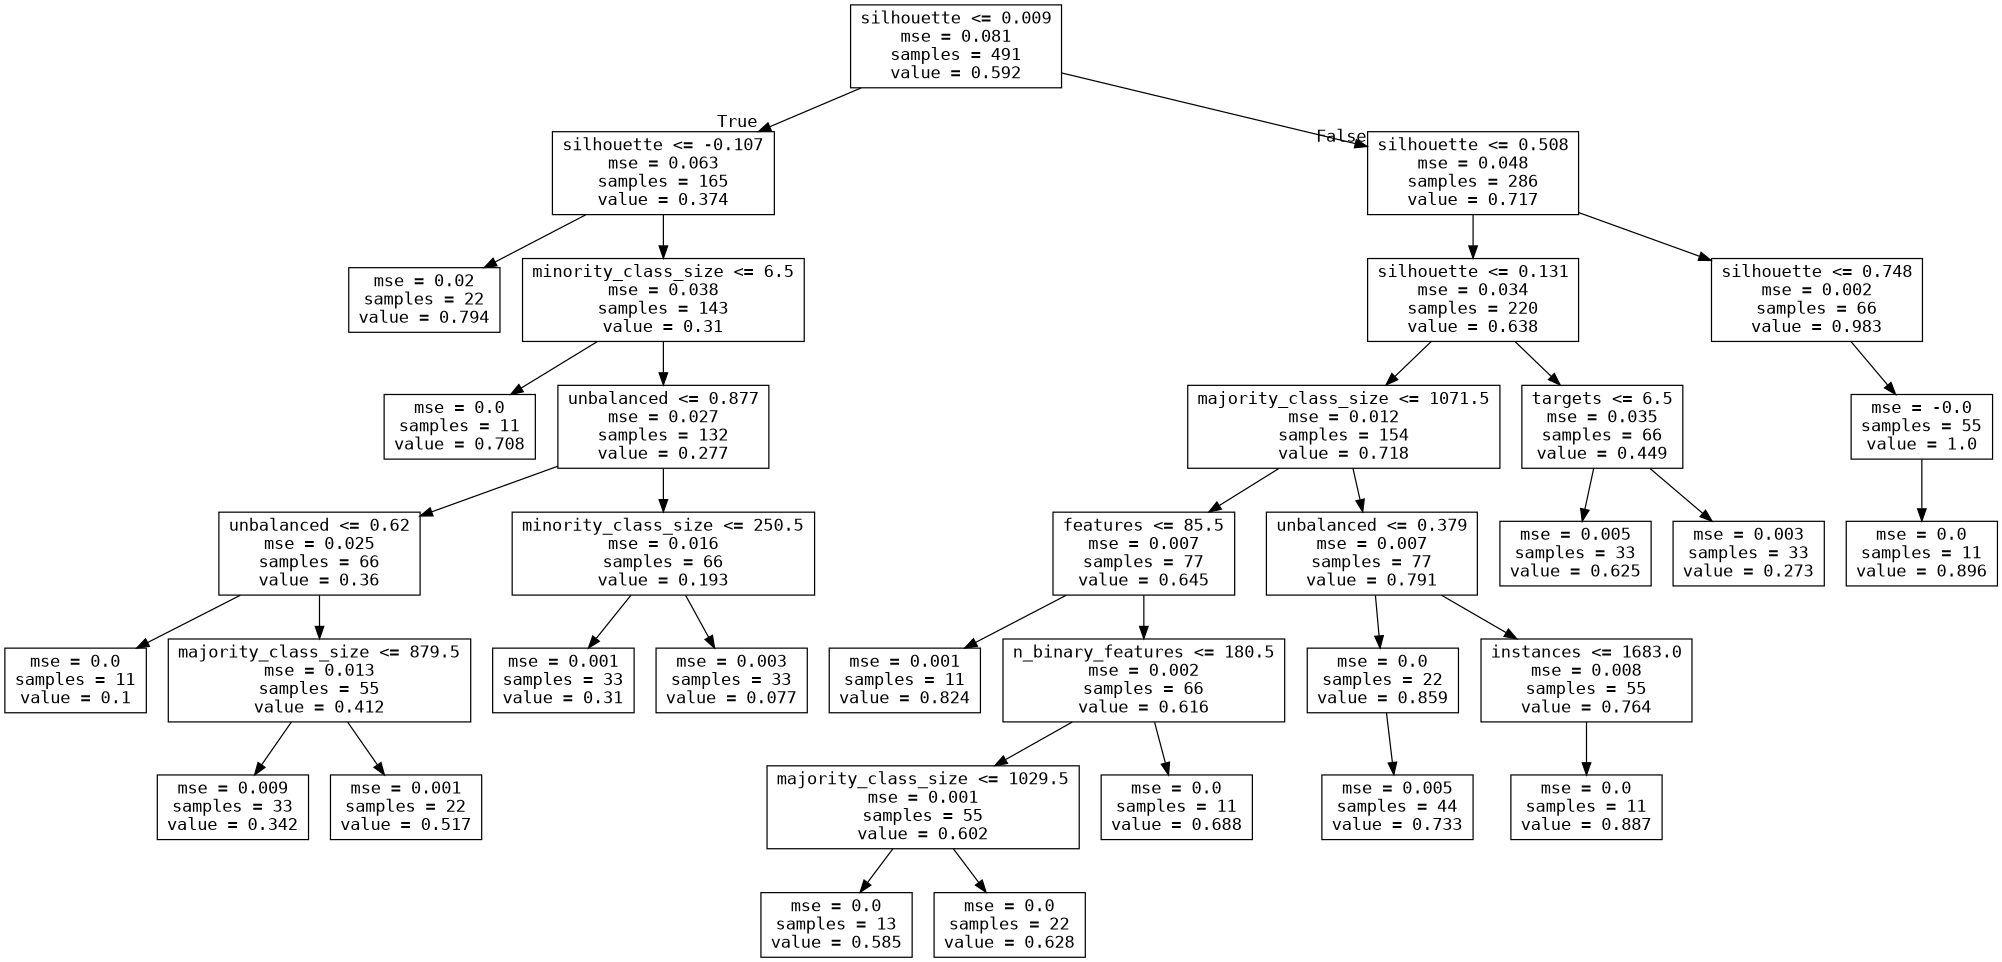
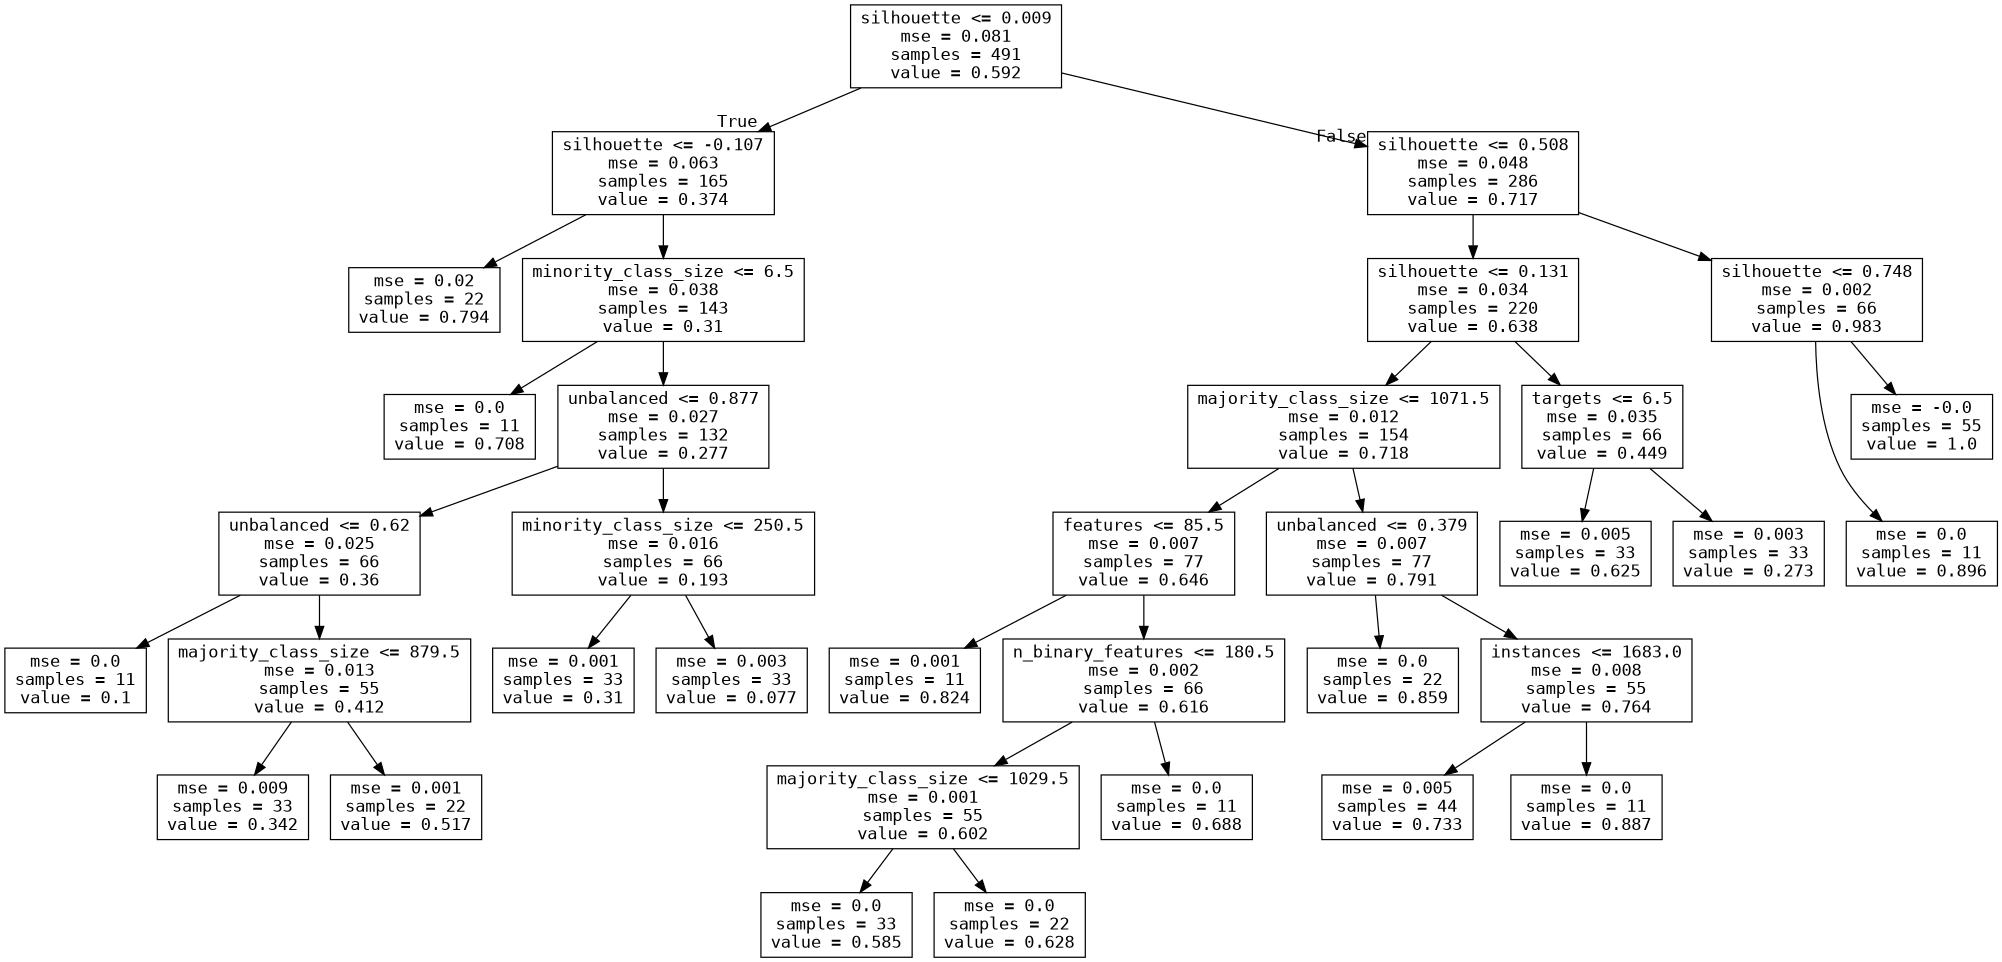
  digraph {
    fontname="DejaVu Sans Mono"
    node [fontname="DejaVu Sans Mono" shape=box]
    edge [fontname="DejaVu Sans Mono"]
    n1 [label="silhouette <= 0.009\nmse = 0.081\nsamples = 491\nvalue = 0.592"]
    n2 [label="silhouette <= -0.107\nmse = 0.063\nsamples = 165\nvalue = 0.374"]
    n3 [label="silhouette <= 0.508\nmse = 0.048\nsamples = 286\nvalue = 0.717"]
    n4 [label="mse = 0.02\nsamples = 22\nvalue = 0.794"]
    n5 [label="minority_class_size <= 6.5\nmse = 0.038\nsamples = 143\nvalue = 0.31"]
    n6 [label="silhouette <= 0.131\nmse = 0.034\nsamples = 220\nvalue = 0.638"]
    n7 [label="silhouette <= 0.748\nmse = 0.002\nsamples = 66\nvalue = 0.983"]
    n8 [label="mse = 0.0\nsamples = 11\nvalue = 0.708"]
    n9 [label="unbalanced <= 0.877\nmse = 0.027\nsamples = 132\nvalue = 0.277"]
    n10 [label="unbalanced <= 0.62\nmse = 0.025\nsamples = 66\nvalue = 0.36"]
    n11 [label="minority_class_size <= 250.5\nmse = 0.016\nsamples = 66\nvalue = 0.193"]
    n12 [label="mse = 0.0\nsamples = 11\nvalue = 0.1"]
    n13 [label="majority_class_size <= 879.5\nmse = 0.013\nsamples = 55\nvalue = 0.412"]
    n14 [label="mse = 0.001\nsamples = 33\nvalue = 0.31"]
    n15 [label="mse = 0.003\nsamples = 33\nvalue = 0.077"]
    n16 [label="mse = 0.009\nsamples = 33\nvalue = 0.342"]
    n17 [label="mse = 0.001\nsamples = 22\nvalue = 0.517"]
    n18 [label="majority_class_size <= 1071.5\nmse = 0.012\nsamples = 154\nvalue = 0.718"]
    n19 [label="targets <= 6.5\nmse = 0.035\nsamples = 66\nvalue = 0.449"]
    n20 [label="mse = 0.0\nsamples = 11\nvalue = 0.896"]
    n21 [label="mse = -0.0\nsamples = 55\nvalue = 1.0"]
-   n22 [label="features <= 85.5\nmse = 0.007\nsamples = 77\nvalue = 0.645"]
+   n22 [label="features <= 85.5\nmse = 0.007\nsamples = 77\nvalue = 0.646"]
    n23 [label="unbalanced <= 0.379\nmse = 0.007\nsamples = 77\nvalue = 0.791"]
    n24 [label="mse = 0.005\nsamples = 33\nvalue = 0.625"]
    n25 [label="mse = 0.003\nsamples = 33\nvalue = 0.273"]
    n26 [label="mse = 0.001\nsamples = 11\nvalue = 0.824"]
    n27 [label="n_binary_features <= 180.5\nmse = 0.002\nsamples = 66\nvalue = 0.616"]
    n28 [label="mse = 0.0\nsamples = 22\nvalue = 0.859"]
    n29 [label="instances <= 1683.0\nmse = 0.008\nsamples = 55\nvalue = 0.764"]
    n30 [label="majority_class_size <= 1029.5\nmse = 0.001\nsamples = 55\nvalue = 0.602"]
    n31 [label="mse = 0.0\nsamples = 11\nvalue = 0.688"]
-   n32 [label="mse = 0.0\nsamples = 13\nvalue = 0.585"]
+   n32 [label="mse = 0.0\nsamples = 33\nvalue = 0.585"]
    n33 [label="mse = 0.0\nsamples = 22\nvalue = 0.628"]
    n34 [label="mse = 0.0\nsamples = 11\nvalue = 0.887"]
    n35 [label="mse = 0.005\nsamples = 44\nvalue = 0.733"]
    n1 -> n2 [headlabel=True labelangle=45 labeldistance=2.5]
    n1 -> n3 [headlabel=False labelangle=-45 labeldistance=2.5]
    n2 -> n4
    n2 -> n5
    n3 -> n6
    n3 -> n7
    n5 -> n8
    n5 -> n9
    n6 -> n18
    n6 -> n19
-   n21 -> n20
+   n7 -> n20
    n7 -> n21
    n9 -> n10
    n9 -> n11
    n10 -> n12
    n10 -> n13
    n11 -> n14
    n11 -> n15
    n13 -> n16
    n13 -> n17
    n18 -> n22
    n18 -> n23
    n19 -> n24
    n19 -> n25
    n22 -> n26
    n22 -> n27
    n23 -> n28
    n23 -> n29
    n27 -> n30
    n27 -> n31
    n29 -> n34
-   n28 -> n35
+   n29 -> n35
    n30 -> n32
    n30 -> n33
  }
